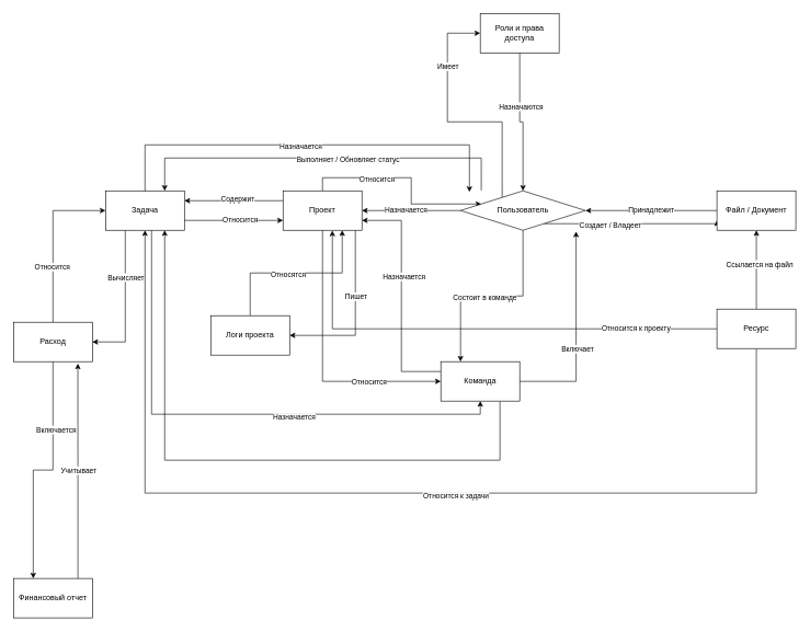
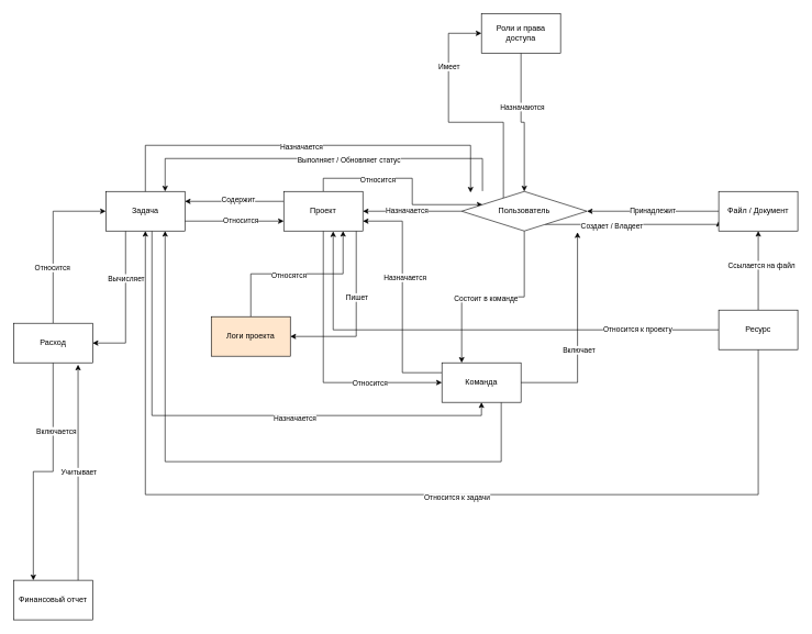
  <mxCell id="0" />
  <mxCell id="1" parent="0" />
  <mxCell id="2" style="edgeStyle=orthogonalEdgeStyle;rounded=0;orthogonalLoop=1;jettySize=auto;html=1;entryX=0;entryY=0.25;entryDx=0;entryDy=0;exitX=0.5;exitY=0;exitDx=0;exitDy=0;" edge="1" parent="1" source="10" target="43"><mxGeometry relative="1" as="geometry" /></mxCell>
  <mxCell id="3" value="Относится" style="edgeLabel;html=1;align=center;verticalAlign=middle;resizable=0;points=[];" vertex="1" connectable="0" parent="2"><mxGeometry x="-0.321" y="-1" relative="1" as="geometry"><mxPoint as="offset" /></mxGeometry></mxCell>
  <mxCell id="4" style="edgeStyle=orthogonalEdgeStyle;rounded=0;orthogonalLoop=1;jettySize=auto;html=1;entryX=0;entryY=0.5;entryDx=0;entryDy=0;exitX=0.5;exitY=1;exitDx=0;exitDy=0;" edge="1" parent="1" source="10" target="50"><mxGeometry relative="1" as="geometry" /></mxCell>
  <mxCell id="5" value="Относится" style="edgeLabel;html=1;align=center;verticalAlign=middle;resizable=0;points=[];" vertex="1" connectable="0" parent="4"><mxGeometry x="0.337" y="-2" relative="1" as="geometry"><mxPoint x="26" y="-2" as="offset" /></mxGeometry></mxCell>
  <mxCell id="6" style="edgeStyle=orthogonalEdgeStyle;rounded=0;orthogonalLoop=1;jettySize=auto;html=1;entryX=1;entryY=0.25;entryDx=0;entryDy=0;exitX=0;exitY=0.25;exitDx=0;exitDy=0;" edge="1" parent="1" source="10" target="17"><mxGeometry relative="1" as="geometry" /></mxCell>
  <mxCell id="7" value="Содержит" style="edgeLabel;html=1;align=center;verticalAlign=middle;resizable=0;points=[];" vertex="1" connectable="0" parent="6"><mxGeometry x="-0.067" y="-3" relative="1" as="geometry"><mxPoint as="offset" /></mxGeometry></mxCell>
  <mxCell id="8" style="edgeStyle=orthogonalEdgeStyle;rounded=0;orthogonalLoop=1;jettySize=auto;html=1;entryX=1;entryY=0.5;entryDx=0;entryDy=0;" edge="1" parent="1" source="10" target="32"><mxGeometry relative="1" as="geometry"><Array as="points"><mxPoint x="540" y="510" /></Array></mxGeometry></mxCell>
  <mxCell id="9" value="Пишет" style="edgeLabel;html=1;align=center;verticalAlign=middle;resizable=0;points=[];" vertex="1" connectable="0" parent="8"><mxGeometry x="0.455" relative="1" as="geometry"><mxPoint x="29" y="-60" as="offset" /></mxGeometry></mxCell>
  <mxCell id="10" value="Проект" style="rounded=0;whiteSpace=wrap;html=1;" vertex="1" parent="1"><mxGeometry x="430" y="290" width="120" height="60" as="geometry" /></mxCell>
  <mxCell id="11" style="edgeStyle=orthogonalEdgeStyle;rounded=0;orthogonalLoop=1;jettySize=auto;html=1;entryX=0;entryY=0.75;entryDx=0;entryDy=0;exitX=1;exitY=0.75;exitDx=0;exitDy=0;" edge="1" parent="1" source="17" target="10"><mxGeometry relative="1" as="geometry" /></mxCell>
  <mxCell id="12" value="Относится" style="edgeLabel;html=1;align=center;verticalAlign=middle;resizable=0;points=[];" vertex="1" connectable="0" parent="11"><mxGeometry x="0.12" y="2" relative="1" as="geometry"><mxPoint as="offset" /></mxGeometry></mxCell>
  <mxCell id="13" style="edgeStyle=orthogonalEdgeStyle;rounded=0;orthogonalLoop=1;jettySize=auto;html=1;entryX=0.5;entryY=1;entryDx=0;entryDy=0;" edge="1" parent="1" source="17" target="50"><mxGeometry relative="1" as="geometry"><Array as="points"><mxPoint x="230" y="630" /><mxPoint x="730" y="630" /></Array></mxGeometry></mxCell>
  <mxCell id="14" value="Назначается" style="edgeLabel;html=1;align=center;verticalAlign=middle;resizable=0;points=[];" vertex="1" connectable="0" parent="13"><mxGeometry x="0.24" y="-4" relative="1" as="geometry"><mxPoint as="offset" /></mxGeometry></mxCell>
  <mxCell id="15" style="edgeStyle=orthogonalEdgeStyle;rounded=0;orthogonalLoop=1;jettySize=auto;html=1;entryX=1;entryY=0.5;entryDx=0;entryDy=0;exitX=0.25;exitY=1;exitDx=0;exitDy=0;" edge="1" parent="1" source="17" target="29"><mxGeometry relative="1" as="geometry" /></mxCell>
  <mxCell id="16" value="Вычисляет" style="edgeLabel;html=1;align=center;verticalAlign=middle;resizable=0;points=[];" vertex="1" connectable="0" parent="15"><mxGeometry x="-0.022" y="4" relative="1" as="geometry"><mxPoint x="-4" y="-37" as="offset" /></mxGeometry></mxCell>
  <mxCell id="17" value="Задача" style="rounded=0;whiteSpace=wrap;html=1;" vertex="1" parent="1"><mxGeometry x="160" y="290" width="120" height="60" as="geometry" /></mxCell>
  <mxCell id="18" style="edgeStyle=orthogonalEdgeStyle;rounded=0;orthogonalLoop=1;jettySize=auto;html=1;entryX=0.5;entryY=1;entryDx=0;entryDy=0;" edge="1" parent="1" source="24" target="46"><mxGeometry relative="1" as="geometry" /></mxCell>
  <mxCell id="19" value="Ссылается на файл" style="edgeLabel;html=1;align=center;verticalAlign=middle;resizable=0;points=[];" vertex="1" connectable="0" parent="18"><mxGeometry x="0.149" y="-4" relative="1" as="geometry"><mxPoint as="offset" /></mxGeometry></mxCell>
  <mxCell id="20" style="edgeStyle=orthogonalEdgeStyle;rounded=0;orthogonalLoop=1;jettySize=auto;html=1;entryX=0.625;entryY=1.008;entryDx=0;entryDy=0;entryPerimeter=0;" edge="1" parent="1" source="24" target="10"><mxGeometry relative="1" as="geometry"><mxPoint x="1040" y="500" as="targetPoint" /></mxGeometry></mxCell>
  <mxCell id="21" value="Относится к проекту" style="edgeLabel;html=1;align=center;verticalAlign=middle;resizable=0;points=[];" vertex="1" connectable="0" parent="20"><mxGeometry x="-0.663" y="-2" relative="1" as="geometry"><mxPoint as="offset" /></mxGeometry></mxCell>
  <mxCell id="22" style="edgeStyle=orthogonalEdgeStyle;rounded=0;orthogonalLoop=1;jettySize=auto;html=1;" edge="1" parent="1" source="24" target="17"><mxGeometry relative="1" as="geometry"><Array as="points"><mxPoint x="1150" y="750" /><mxPoint x="220" y="750" /></Array></mxGeometry></mxCell>
  <mxCell id="23" value="Относится к задачи" style="edgeLabel;html=1;align=center;verticalAlign=middle;resizable=0;points=[];" vertex="1" connectable="0" parent="22"><mxGeometry x="-0.125" y="4" relative="1" as="geometry"><mxPoint as="offset" /></mxGeometry></mxCell>
  <mxCell id="24" value="Ресурс" style="rounded=0;whiteSpace=wrap;html=1;" vertex="1" parent="1"><mxGeometry x="1090" y="470" width="120" height="60" as="geometry" /></mxCell>
  <mxCell id="25" style="edgeStyle=orthogonalEdgeStyle;rounded=0;orthogonalLoop=1;jettySize=auto;html=1;entryX=0;entryY=0.5;entryDx=0;entryDy=0;exitX=0.5;exitY=0;exitDx=0;exitDy=0;" edge="1" parent="1" source="29" target="17"><mxGeometry relative="1" as="geometry" /></mxCell>
  <mxCell id="26" value="Относится" style="edgeLabel;html=1;align=center;verticalAlign=middle;resizable=0;points=[];" vertex="1" connectable="0" parent="25"><mxGeometry x="-0.317" y="2" relative="1" as="geometry"><mxPoint as="offset" /></mxGeometry></mxCell>
  <mxCell id="27" style="edgeStyle=orthogonalEdgeStyle;rounded=0;orthogonalLoop=1;jettySize=auto;html=1;entryX=0.25;entryY=0;entryDx=0;entryDy=0;" edge="1" parent="1" source="29" target="51"><mxGeometry relative="1" as="geometry" /></mxCell>
  <mxCell id="28" value="Включается" style="edgeLabel;html=1;align=center;verticalAlign=middle;resizable=0;points=[];" vertex="1" connectable="0" parent="27"><mxGeometry x="-0.429" y="4" relative="1" as="geometry"><mxPoint as="offset" /></mxGeometry></mxCell>
  <mxCell id="29" value="Расход" style="rounded=0;whiteSpace=wrap;html=1;" vertex="1" parent="1"><mxGeometry x="20" y="490" width="120" height="60" as="geometry" /></mxCell>
  <mxCell id="30" style="edgeStyle=orthogonalEdgeStyle;rounded=0;orthogonalLoop=1;jettySize=auto;html=1;entryX=0.75;entryY=1;entryDx=0;entryDy=0;" edge="1" parent="1" source="32" target="10"><mxGeometry relative="1" as="geometry" /></mxCell>
  <mxCell id="31" value="Относятся" style="edgeLabel;html=1;align=center;verticalAlign=middle;resizable=0;points=[];" vertex="1" connectable="0" parent="30"><mxGeometry x="-0.099" y="-1" relative="1" as="geometry"><mxPoint as="offset" /></mxGeometry></mxCell>
- <mxCell id="32" value="Логи проекта" style="rounded=0;whiteSpace=wrap;html=1;" vertex="1" parent="1"><mxGeometry x="320" y="480" width="120" height="60" as="geometry" /></mxCell>
+ <mxCell id="32" value="Логи проекта" style="rounded=0;whiteSpace=wrap;html=1;fillColor=#ffe6cc;" vertex="1" parent="1"><mxGeometry x="320" y="480" width="120" height="60" as="geometry" /></mxCell>
  <mxCell id="33" style="edgeStyle=orthogonalEdgeStyle;rounded=0;orthogonalLoop=1;jettySize=auto;html=1;entryX=0;entryY=0.5;entryDx=0;entryDy=0;exitX=0.25;exitY=0;exitDx=0;exitDy=0;" edge="1" parent="1" source="43" target="54"><mxGeometry relative="1" as="geometry" /></mxCell>
  <mxCell id="34" value="Имеет" style="edgeLabel;html=1;align=center;verticalAlign=middle;resizable=0;points=[];" vertex="1" connectable="0" parent="33"><mxGeometry x="0.476" relative="1" as="geometry"><mxPoint as="offset" /></mxGeometry></mxCell>
  <mxCell id="35" style="edgeStyle=orthogonalEdgeStyle;rounded=0;orthogonalLoop=1;jettySize=auto;html=1;entryX=0.25;entryY=0;entryDx=0;entryDy=0;" edge="1" parent="1" source="43" target="50"><mxGeometry relative="1" as="geometry" /></mxCell>
  <mxCell id="36" value="Состоит в команде" style="edgeLabel;html=1;align=center;verticalAlign=middle;resizable=0;points=[];" vertex="1" connectable="0" parent="35"><mxGeometry x="0.078" y="1" relative="1" as="geometry"><mxPoint as="offset" /></mxGeometry></mxCell>
  <mxCell id="37" style="edgeStyle=orthogonalEdgeStyle;rounded=0;orthogonalLoop=1;jettySize=auto;html=1;entryX=1;entryY=0.5;entryDx=0;entryDy=0;" edge="1" parent="1" source="43" target="10"><mxGeometry relative="1" as="geometry" /></mxCell>
  <mxCell id="38" value="Назначается" style="edgeLabel;html=1;align=center;verticalAlign=middle;resizable=0;points=[];" vertex="1" connectable="0" parent="37"><mxGeometry x="0.12" y="-1" relative="1" as="geometry"><mxPoint as="offset" /></mxGeometry></mxCell>
  <mxCell id="39" style="edgeStyle=orthogonalEdgeStyle;rounded=0;orthogonalLoop=1;jettySize=auto;html=1;entryX=0.75;entryY=0;entryDx=0;entryDy=0;exitX=0.166;exitY=-0.01;exitDx=0;exitDy=0;exitPerimeter=0;" edge="1" parent="1" source="43" target="17"><mxGeometry relative="1" as="geometry"><Array as="points"><mxPoint x="731" y="240" /><mxPoint x="250" y="240" /></Array></mxGeometry></mxCell>
  <mxCell id="40" value="Выполняет / Обновляет статус" style="edgeLabel;html=1;align=center;verticalAlign=middle;resizable=0;points=[];" vertex="1" connectable="0" parent="39"><mxGeometry x="-0.134" y="1" relative="1" as="geometry"><mxPoint as="offset" /></mxGeometry></mxCell>
  <mxCell id="41" style="edgeStyle=orthogonalEdgeStyle;rounded=0;orthogonalLoop=1;jettySize=auto;html=1;entryX=0;entryY=0.75;entryDx=0;entryDy=0;" edge="1" parent="1" source="43" target="46"><mxGeometry relative="1" as="geometry"><Array as="points"><mxPoint x="1090" y="340" /></Array></mxGeometry></mxCell>
  <mxCell id="42" value="Создает / Владеет" style="edgeLabel;html=1;align=center;verticalAlign=middle;resizable=0;points=[];" vertex="1" connectable="0" parent="41"><mxGeometry x="-0.246" y="-2" relative="1" as="geometry"><mxPoint as="offset" /></mxGeometry></mxCell>
  <mxCell id="43" value="Пользователь" style="rhombus;whiteSpace=wrap;html=1;" vertex="1" parent="1"><mxGeometry x="700" y="290" width="190" height="60" as="geometry" /></mxCell>
  <mxCell id="44" style="edgeStyle=orthogonalEdgeStyle;rounded=0;orthogonalLoop=1;jettySize=auto;html=1;" edge="1" parent="1" source="46" target="43"><mxGeometry relative="1" as="geometry" /></mxCell>
  <mxCell id="45" value="Принадлежит" style="edgeLabel;html=1;align=center;verticalAlign=middle;resizable=0;points=[];" vertex="1" connectable="0" parent="44"><mxGeometry x="0.015" y="-1" relative="1" as="geometry"><mxPoint as="offset" /></mxGeometry></mxCell>
  <mxCell id="46" value="Файл / Документ" style="rounded=0;whiteSpace=wrap;html=1;" vertex="1" parent="1"><mxGeometry x="1090" y="290" width="120" height="60" as="geometry" /></mxCell>
  <mxCell id="47" style="edgeStyle=orthogonalEdgeStyle;rounded=0;orthogonalLoop=1;jettySize=auto;html=1;entryX=1;entryY=0.75;entryDx=0;entryDy=0;exitX=0;exitY=0.25;exitDx=0;exitDy=0;" edge="1" parent="1" source="50" target="10"><mxGeometry relative="1" as="geometry" /></mxCell>
  <mxCell id="48" value="Назначается" style="edgeLabel;html=1;align=center;verticalAlign=middle;resizable=0;points=[];" vertex="1" connectable="0" parent="47"><mxGeometry x="0.419" y="-3" relative="1" as="geometry"><mxPoint y="43" as="offset" /></mxGeometry></mxCell>
  <mxCell id="49" style="edgeStyle=orthogonalEdgeStyle;rounded=0;orthogonalLoop=1;jettySize=auto;html=1;entryX=0.75;entryY=1;entryDx=0;entryDy=0;" edge="1" parent="1" source="50" target="17"><mxGeometry relative="1" as="geometry"><mxPoint x="250" y="421.176" as="targetPoint" /><Array as="points"><mxPoint x="760" y="700" /><mxPoint x="250" y="700" /></Array></mxGeometry></mxCell>
  <mxCell id="50" value="Команда" style="rounded=0;whiteSpace=wrap;html=1;" vertex="1" parent="1"><mxGeometry x="670" y="550" width="120" height="60" as="geometry" /></mxCell>
  <mxCell id="51" value="Финансовый отчет" style="rounded=0;whiteSpace=wrap;html=1;" vertex="1" parent="1"><mxGeometry x="20" y="880" width="120" height="60" as="geometry" /></mxCell>
  <mxCell id="52" style="edgeStyle=orthogonalEdgeStyle;rounded=0;orthogonalLoop=1;jettySize=auto;html=1;" edge="1" parent="1" source="54" target="43"><mxGeometry relative="1" as="geometry" /></mxCell>
  <mxCell id="53" value="Назначаются" style="edgeLabel;html=1;align=center;verticalAlign=middle;resizable=0;points=[];" vertex="1" connectable="0" parent="52"><mxGeometry x="-0.25" y="1" relative="1" as="geometry"><mxPoint as="offset" /></mxGeometry></mxCell>
  <mxCell id="54" value="Роли и права доступа" style="rounded=0;whiteSpace=wrap;html=1;" vertex="1" parent="1"><mxGeometry x="730" y="20" width="120" height="60" as="geometry" /></mxCell>
  <mxCell id="55" style="edgeStyle=orthogonalEdgeStyle;rounded=0;orthogonalLoop=1;jettySize=auto;html=1;entryX=0.925;entryY=1.033;entryDx=0;entryDy=0;entryPerimeter=0;exitX=1;exitY=0.5;exitDx=0;exitDy=0;" edge="1" parent="1" source="50" target="43"><mxGeometry relative="1" as="geometry" /></mxCell>
  <mxCell id="56" value="Включает" style="edgeLabel;html=1;align=center;verticalAlign=middle;resizable=0;points=[];" vertex="1" connectable="0" parent="55"><mxGeometry x="-0.141" y="-2" relative="1" as="geometry"><mxPoint as="offset" /></mxGeometry></mxCell>
  <mxCell id="57" style="edgeStyle=orthogonalEdgeStyle;rounded=0;orthogonalLoop=1;jettySize=auto;html=1;exitX=0.5;exitY=0;exitDx=0;exitDy=0;entryX=0.071;entryY=0.028;entryDx=0;entryDy=0;entryPerimeter=0;" edge="1" parent="1" source="17" target="43"><mxGeometry relative="1" as="geometry"><mxPoint x="730" y="260" as="targetPoint" /><Array as="points"><mxPoint x="220" y="220" /><mxPoint x="713" y="220" /></Array></mxGeometry></mxCell>
  <mxCell id="58" value="Назначается" style="edgeLabel;html=1;align=center;verticalAlign=middle;resizable=0;points=[];" vertex="1" connectable="0" parent="57"><mxGeometry x="-0.036" y="-1" relative="1" as="geometry"><mxPoint as="offset" /></mxGeometry></mxCell>
  <mxCell id="59" style="edgeStyle=orthogonalEdgeStyle;rounded=0;orthogonalLoop=1;jettySize=auto;html=1;entryX=0.816;entryY=1.047;entryDx=0;entryDy=0;entryPerimeter=0;" edge="1" parent="1" source="51" target="29"><mxGeometry relative="1" as="geometry"><Array as="points"><mxPoint x="118" y="790" /><mxPoint x="118" y="790" /></Array></mxGeometry></mxCell>
  <mxCell id="60" value="Учитывает" style="edgeLabel;html=1;align=center;verticalAlign=middle;resizable=0;points=[];" vertex="1" connectable="0" parent="59"><mxGeometry x="0.0" y="-1" relative="1" as="geometry"><mxPoint as="offset" /></mxGeometry></mxCell>
